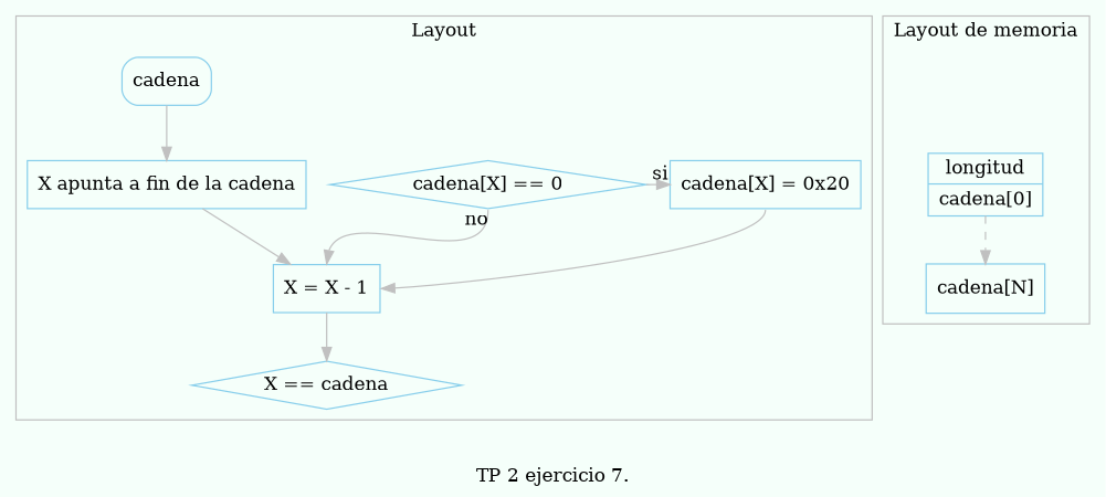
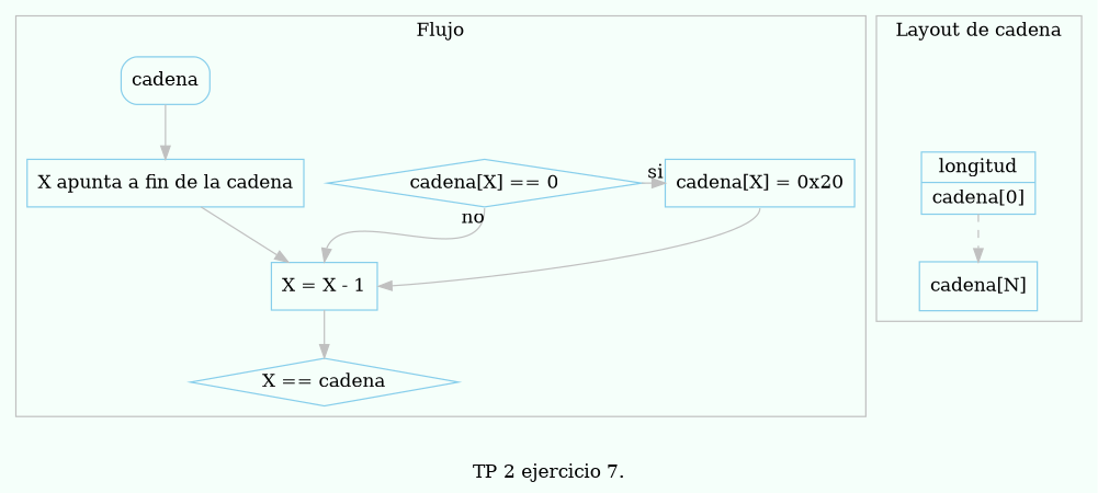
  digraph {
    bgcolor=mintcream
    color=gray
    label="TP 2 ejercicio 7."
    labelloc=bc
    node [color=skyblue shape=box]
    edge [color=gray]
    n1 [label="cadena[X] == 0" shape=diamond]
    n2 [label="cadena[X] = 0x20"]
    n3 [label=cadena style=rounded]
    n4 [label="X apunta a fin de la cadena"]
    n5 [label="X = X - 1"]
    n6 [label="X == cadena" shape=diamond]
    l1 [shape=none style=invis]
    n8 [label="{longitud | cadena[0]}" shape=record]
    n9 [label="{cadena[N]}" shape=record]
    subgraph cluster_1 {
-     label=Layout
+     label=Flujo
      labelloc=tc
      n3
      n4
      n5
      n6
      subgraph sub_2 {
        label=Flujo
        labelloc=tc
        rank=same
        n1
        n2
      }
    }
    subgraph cluster_3 {
-     label="Layout de memoria"
+     label="Layout de cadena"
      labelloc=tc
      l1
      n8
      n9
    }
    n1 -> n2 [headport=w taillabel=" si" tailport=e]
    n1 -> n5 [headport=n taillabel=" no" tailport=s]
    n2 -> n5 [constraint=false headport=e tailport=s]
    n3 -> n4
    n4 -> n5
    n5 -> n6
    l1 -> n8 [style=invis]
    n8 -> n9 [style=dashed]
  }
